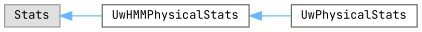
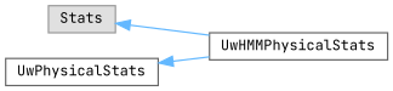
  digraph {
    fontname="JetBrains Mono"
    rankdir=LR
    node [color=grey40 fillcolor=white fontname="JetBrains Mono" fontsize=10 shape=box style=filled]
    edge [color=steelblue1 dir=back fontname="JetBrains Mono" fontsize=10 labelfontname=Helvetica labelfontsize=10 style=solid]
    n1 [color=grey60 fillcolor="#E0E0E0" height=0.2 label=Stats width=0.4]
    n2 [height=0.2 label=UwHMMPhysicalStats width=0.4]
    n3 [height=0.2 label=UwPhysicalStats width=0.4]
    n1 -> n2
-   n2 -> n3
+   n3 -> n2
  }
